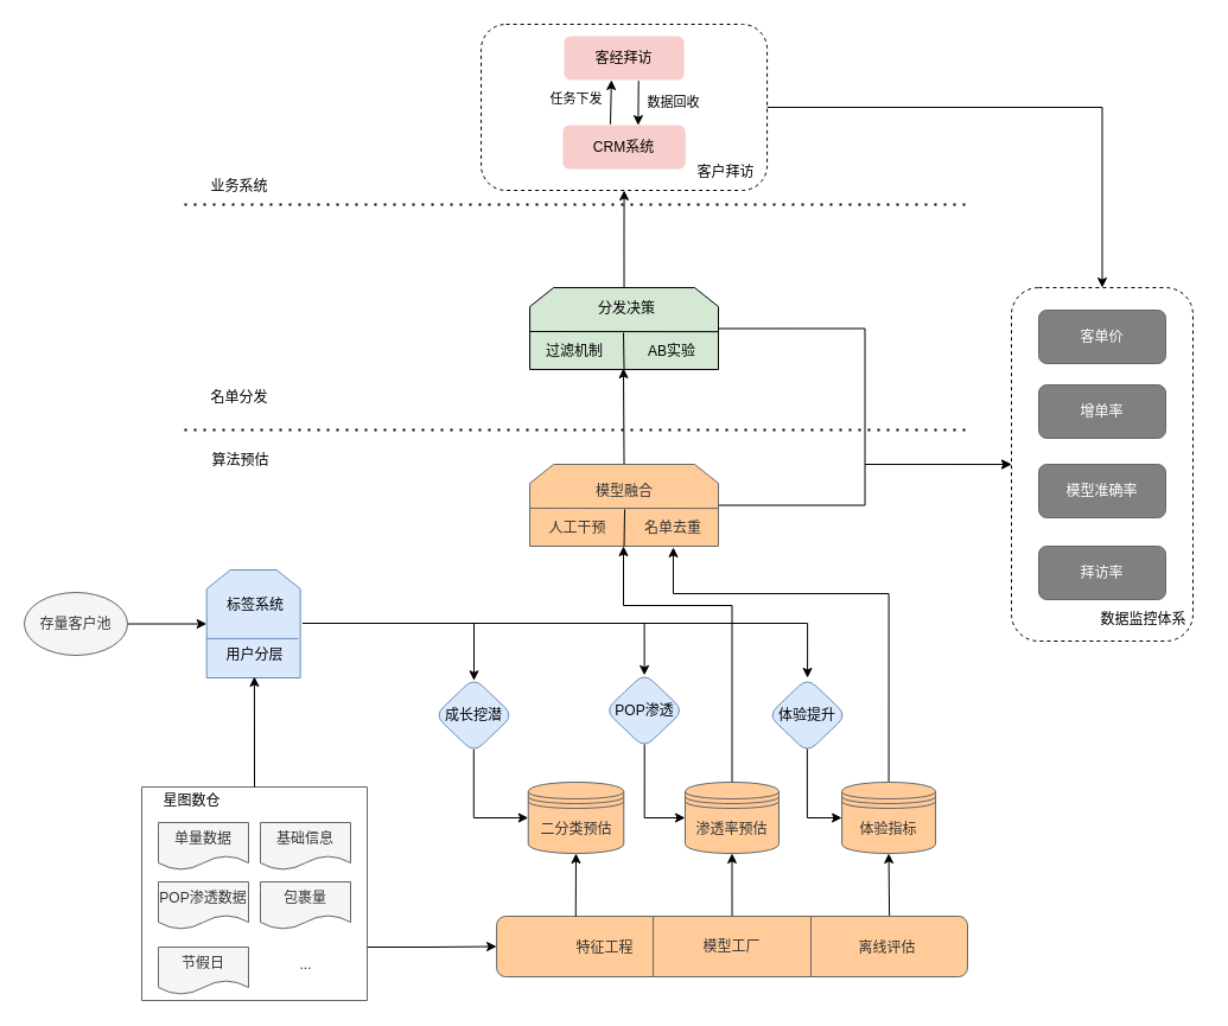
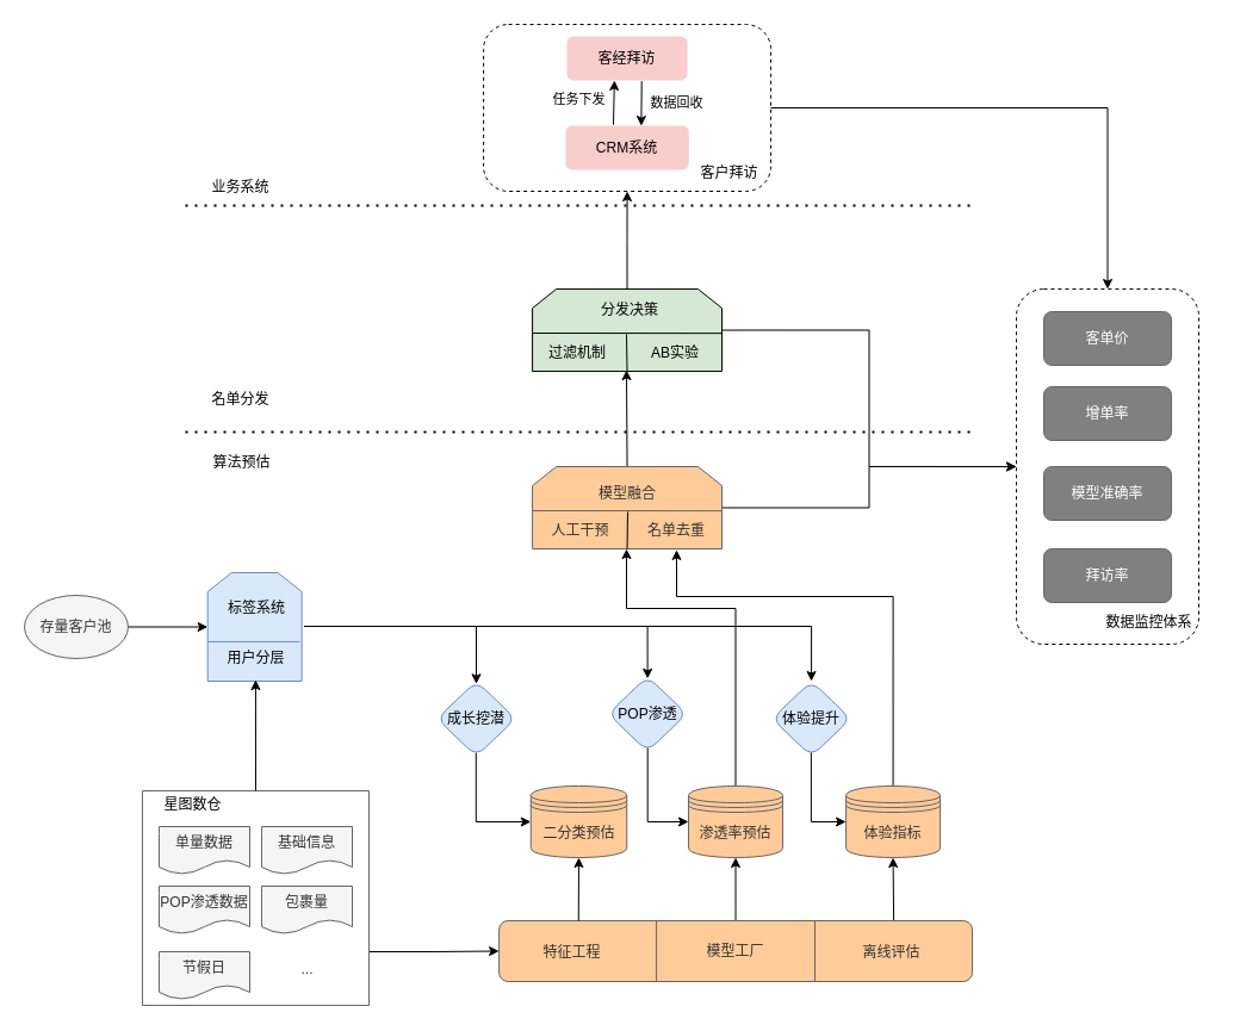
  <mxCell id="0" />
  <mxCell id="1" parent="0" />
  <mxCell id="2" value="" style="rounded=1;whiteSpace=wrap;html=1;dashed=1;strokeColor=default;fontColor=#FFFFFF;fillColor=none;" parent="1" vertex="1"><mxGeometry x="852" y="242.04" width="153" height="297.96" as="geometry" /></mxCell>
  <mxCell id="3" value="" style="rounded=1;whiteSpace=wrap;html=1;strokeColor=default;fillColor=none;dashed=1;" parent="1" vertex="1"><mxGeometry x="405.08" y="20" width="241" height="140" as="geometry" /></mxCell>
  <mxCell id="4" style="edgeStyle=orthogonalEdgeStyle;rounded=0;orthogonalLoop=1;jettySize=auto;html=1;exitX=1;exitY=0.75;exitDx=0;exitDy=0;entryX=0;entryY=0.5;entryDx=0;entryDy=0;strokeWidth=1;" parent="1" source="5" target="31" edge="1"><mxGeometry relative="1" as="geometry" /></mxCell>
  <mxCell id="5" value="" style="swimlane;startSize=0;rounded=1;arcSize=38;fillColor=#f5f5f5;fontColor=#333333;strokeColor=#666666;" parent="1" vertex="1"><mxGeometry x="119" y="663" width="190" height="180" as="geometry"><mxRectangle x="60" y="825" width="50" height="40" as="alternateBounds" /></mxGeometry></mxCell>
  <mxCell id="6" value="单量数据" style="shape=document;whiteSpace=wrap;html=1;boundedLbl=1;rounded=1;fillColor=#f5f5f5;fontColor=#333333;strokeColor=#666666;" parent="5" vertex="1"><mxGeometry x="14" y="30" width="76" height="40" as="geometry" /></mxCell>
  <mxCell id="7" value="基础信息" style="shape=document;whiteSpace=wrap;html=1;boundedLbl=1;rounded=1;fillColor=#f5f5f5;fontColor=#333333;strokeColor=#666666;" parent="5" vertex="1"><mxGeometry x="100" y="30" width="76" height="40" as="geometry" /></mxCell>
  <mxCell id="8" value="POP渗透数据" style="shape=document;whiteSpace=wrap;html=1;boundedLbl=1;rounded=1;fillColor=#f5f5f5;fontColor=#333333;strokeColor=#666666;" parent="5" vertex="1"><mxGeometry x="14" y="80" width="76" height="40" as="geometry" /></mxCell>
  <mxCell id="9" value="包裹量" style="shape=document;whiteSpace=wrap;html=1;boundedLbl=1;rounded=1;fillColor=#f5f5f5;fontColor=#333333;strokeColor=#666666;" parent="5" vertex="1"><mxGeometry x="100" y="80" width="76" height="40" as="geometry" /></mxCell>
  <mxCell id="10" value="节假日" style="shape=document;whiteSpace=wrap;html=1;boundedLbl=1;rounded=1;fillColor=#f5f5f5;fontColor=#333333;strokeColor=#666666;" parent="5" vertex="1"><mxGeometry x="14" y="135" width="76" height="40" as="geometry" /></mxCell>
  <mxCell id="11" value="..." style="text;html=1;align=center;verticalAlign=middle;resizable=0;points=[];autosize=1;strokeColor=none;fillColor=none;fontColor=#333333;" parent="5" vertex="1"><mxGeometry x="123" y="135" width="30" height="30" as="geometry" /></mxCell>
  <mxCell id="12" value="二分类预估" style="shape=datastore;whiteSpace=wrap;html=1;rounded=1;glass=0;sketch=0;strokeWidth=1;fillColor=#FFCC99;fontColor=#333333;strokeColor=#666666;" parent="1" vertex="1"><mxGeometry x="444.75" y="659" width="80.5" height="60" as="geometry" /></mxCell>
  <mxCell id="13" value="&lt;font&gt;客经拜访&lt;/font&gt;" style="rounded=1;whiteSpace=wrap;html=1;glass=0;sketch=0;strokeWidth=1;fillColor=#f8cecc;strokeColor=none;fontColor=#000000;" parent="1" vertex="1"><mxGeometry x="475.01" y="30" width="101.13" height="37" as="geometry" /></mxCell>
  <mxCell id="14" value="" style="shape=loopLimit;whiteSpace=wrap;html=1;rounded=0;sketch=0;size=20;fillColor=#dae8fc;strokeColor=#6c8ebf;" parent="1" vertex="1"><mxGeometry x="173.69" y="480" width="78.92" height="91" as="geometry" /></mxCell>
  <mxCell id="15" style="edgeStyle=orthogonalEdgeStyle;rounded=0;orthogonalLoop=1;jettySize=auto;html=1;exitX=1;exitY=1;exitDx=0;exitDy=0;entryX=0.5;entryY=0;entryDx=0;entryDy=0;" parent="1" source="18" target="51" edge="1"><mxGeometry relative="1" as="geometry"><Array as="points"><mxPoint x="680" y="525" /></Array></mxGeometry></mxCell>
  <mxCell id="16" style="edgeStyle=orthogonalEdgeStyle;rounded=0;orthogonalLoop=1;jettySize=auto;html=1;exitX=1;exitY=1;exitDx=0;exitDy=0;entryX=0.5;entryY=0.036;entryDx=0;entryDy=0;entryPerimeter=0;" parent="1" source="18" target="49" edge="1"><mxGeometry relative="1" as="geometry"><Array as="points"><mxPoint x="399" y="525" /></Array></mxGeometry></mxCell>
  <mxCell id="17" style="edgeStyle=orthogonalEdgeStyle;rounded=0;orthogonalLoop=1;jettySize=auto;html=1;exitX=1;exitY=1;exitDx=0;exitDy=0;entryX=0.501;entryY=0.029;entryDx=0;entryDy=0;entryPerimeter=0;" parent="1" source="18" target="47" edge="1"><mxGeometry relative="1" as="geometry"><Array as="points"><mxPoint x="543" y="525" /></Array></mxGeometry></mxCell>
  <mxCell id="18" value="标签系统" style="text;html=1;strokeColor=none;fillColor=none;align=center;verticalAlign=middle;whiteSpace=wrap;rounded=0;sketch=0;" parent="1" vertex="1"><mxGeometry x="174.61" y="495" width="80" height="30" as="geometry" /></mxCell>
  <mxCell id="19" value="" style="endArrow=none;html=1;rounded=0;exitX=-0.01;exitY=0.572;exitDx=0;exitDy=0;exitPerimeter=0;fillColor=#dae8fc;strokeColor=#6c8ebf;" parent="1" edge="1"><mxGeometry width="50" height="50" relative="1" as="geometry"><mxPoint x="173.4" y="537.9" as="sourcePoint" /><mxPoint x="250.9" y="537.9" as="targetPoint" /></mxGeometry></mxCell>
  <mxCell id="20" value="用户分层" style="text;html=1;align=center;verticalAlign=middle;resizable=0;points=[];autosize=1;strokeColor=none;fillColor=none;" parent="1" vertex="1"><mxGeometry x="179.11" y="537" width="70" height="30" as="geometry" /></mxCell>
  <mxCell id="21" value="" style="endArrow=classic;html=1;rounded=0;strokeWidth=1;exitX=0.5;exitY=0;exitDx=0;exitDy=0;" parent="1" source="5" edge="1"><mxGeometry width="50" height="50" relative="1" as="geometry"><mxPoint x="310.92" y="492" as="sourcePoint" /><mxPoint x="213.92" y="570" as="targetPoint" /></mxGeometry></mxCell>
  <mxCell id="22" value="" style="endArrow=none;dashed=1;html=1;dashPattern=1 3;strokeWidth=2;rounded=0;" parent="1" edge="1"><mxGeometry width="50" height="50" relative="1" as="geometry"><mxPoint x="155" y="362" as="sourcePoint" /><mxPoint x="815" y="362" as="targetPoint" /></mxGeometry></mxCell>
  <mxCell id="23" style="edgeStyle=orthogonalEdgeStyle;rounded=0;orthogonalLoop=1;jettySize=auto;html=1;exitX=0.5;exitY=0;exitDx=0;exitDy=0;" parent="1" source="25" edge="1"><mxGeometry relative="1" as="geometry"><mxPoint x="525" y="310" as="targetPoint" /></mxGeometry></mxCell>
  <mxCell id="24" style="edgeStyle=orthogonalEdgeStyle;rounded=0;orthogonalLoop=1;jettySize=auto;html=1;exitX=1;exitY=0.5;exitDx=0;exitDy=0;entryX=0;entryY=0.5;entryDx=0;entryDy=0;strokeColor=#000000;fontColor=#000000;" parent="1" source="25" target="2" edge="1"><mxGeometry relative="1" as="geometry" /></mxCell>
  <mxCell id="25" value="" style="shape=loopLimit;whiteSpace=wrap;html=1;rounded=0;sketch=0;size=20;container=0;fillColor=#FFCC99;fontColor=#333333;strokeColor=#666666;" parent="1" vertex="1"><mxGeometry x="446.08" y="391" width="158.92" height="69" as="geometry" /></mxCell>
  <mxCell id="26" value="" style="endArrow=none;html=1;rounded=0;entryX=0.999;entryY=0.538;entryDx=0;entryDy=0;exitX=0.003;exitY=0.536;exitDx=0;exitDy=0;exitPerimeter=0;entryPerimeter=0;fillColor=#f5f5f5;strokeColor=#666666;" parent="1" source="25" target="25" edge="1"><mxGeometry width="50" height="50" relative="1" as="geometry"><mxPoint x="446.08" y="430.087" as="sourcePoint" /><mxPoint x="566.92" y="429.221" as="targetPoint" /></mxGeometry></mxCell>
  <mxCell id="27" value="名单去重" style="text;html=1;strokeColor=none;fillColor=none;align=center;verticalAlign=middle;whiteSpace=wrap;rounded=0;sketch=0;container=0;fontColor=#333333;" parent="1" vertex="1"><mxGeometry x="537" y="429.997" width="60.0" height="30.923" as="geometry" /></mxCell>
  <mxCell id="28" value="模型融合" style="text;html=1;strokeColor=none;fillColor=none;align=center;verticalAlign=middle;whiteSpace=wrap;rounded=0;sketch=0;container=0;fontColor=#333333;" parent="1" vertex="1"><mxGeometry x="471" y="398.04" width="110" height="30.92" as="geometry" /></mxCell>
  <mxCell id="29" value="人工干预" style="text;html=1;align=center;verticalAlign=middle;resizable=0;points=[];autosize=1;strokeColor=none;fillColor=none;container=0;fontColor=#333333;" parent="1" vertex="1"><mxGeometry x="450.58" y="429.997" width="70" height="30" as="geometry" /></mxCell>
  <mxCell id="30" style="edgeStyle=orthogonalEdgeStyle;rounded=0;orthogonalLoop=1;jettySize=auto;html=1;exitX=0.5;exitY=0;exitDx=0;exitDy=0;entryX=0.5;entryY=1;entryDx=0;entryDy=0;" parent="1" source="31" target="45" edge="1"><mxGeometry relative="1" as="geometry" /></mxCell>
  <mxCell id="31" value="模型工厂" style="shape=process;whiteSpace=wrap;html=1;backgroundOutline=1;rounded=1;glass=0;sketch=0;strokeWidth=1;size=0.333;fillColor=#FFCC99;fontColor=#333333;strokeColor=#666666;" parent="1" vertex="1"><mxGeometry x="418.08" y="772" width="396.92" height="51" as="geometry" /></mxCell>
- <mxCell id="32" value="特征工程" style="text;html=1;align=center;verticalAlign=middle;resizable=0;points=[];autosize=1;strokeColor=none;fillColor=none;fontColor=#333333;" parent="1" vertex="1"><mxGeometry x="474" y="784" width="70" height="30" as="geometry" /></mxCell>
+ <mxCell id="32" value="特征工程" style="text;html=1;align=center;verticalAlign=middle;resizable=0;points=[];autosize=1;strokeColor=none;fillColor=none;fontColor=#333333;" parent="1" vertex="1"><mxGeometry x="444" y="784" width="70" height="30" as="geometry" /></mxCell>
  <mxCell id="33" value="离线评估" style="text;html=1;align=center;verticalAlign=middle;resizable=0;points=[];autosize=1;strokeColor=none;fillColor=none;fontColor=#333333;" parent="1" vertex="1"><mxGeometry x="712.08" y="784" width="70" height="30" as="geometry" /></mxCell>
  <mxCell id="34" value="算法预估" style="text;html=1;align=center;verticalAlign=middle;resizable=0;points=[];autosize=1;strokeColor=none;fillColor=none;" parent="1" vertex="1"><mxGeometry x="167" y="372.5" width="70" height="30" as="geometry" /></mxCell>
  <mxCell id="35" value="名单分发" style="text;html=1;align=center;verticalAlign=middle;resizable=0;points=[];autosize=1;strokeColor=none;fillColor=none;" parent="1" vertex="1"><mxGeometry x="166" y="320" width="70" height="30" as="geometry" /></mxCell>
  <mxCell id="36" value="星图数仓" style="text;html=1;align=center;verticalAlign=middle;resizable=0;points=[];autosize=1;strokeColor=none;fillColor=none;" parent="1" vertex="1"><mxGeometry x="126" y="660" width="70" height="30" as="geometry" /></mxCell>
  <mxCell id="37" value="" style="endArrow=none;dashed=1;html=1;dashPattern=1 3;strokeWidth=2;rounded=0;" parent="1" edge="1"><mxGeometry width="50" height="50" relative="1" as="geometry"><mxPoint x="155" y="172" as="sourcePoint" /><mxPoint x="815" y="172" as="targetPoint" /></mxGeometry></mxCell>
  <mxCell id="38" value="业务系统" style="text;html=1;align=center;verticalAlign=middle;resizable=0;points=[];autosize=1;strokeColor=none;fillColor=none;" parent="1" vertex="1"><mxGeometry x="166" y="142" width="70" height="30" as="geometry" /></mxCell>
  <mxCell id="39" value="CRM系统" style="rounded=1;whiteSpace=wrap;html=1;glass=0;sketch=0;strokeWidth=1;fillColor=#f8cecc;strokeColor=none;" parent="1" vertex="1"><mxGeometry x="473.87" y="105" width="103.42" height="37" as="geometry" /></mxCell>
  <mxCell id="40" style="edgeStyle=orthogonalEdgeStyle;rounded=0;orthogonalLoop=1;jettySize=auto;html=1;exitX=1;exitY=0.5;exitDx=0;exitDy=0;entryX=0;entryY=0.5;entryDx=0;entryDy=0;" parent="1" source="41" target="14" edge="1"><mxGeometry relative="1" as="geometry" /></mxCell>
  <mxCell id="41" value="存量客户池" style="ellipse;whiteSpace=wrap;html=1;fillColor=#f5f5f5;fontColor=#333333;strokeColor=#666666;" parent="1" vertex="1"><mxGeometry x="20" y="499" width="87" height="53" as="geometry" /></mxCell>
  <mxCell id="42" style="edgeStyle=orthogonalEdgeStyle;rounded=0;orthogonalLoop=1;jettySize=auto;html=1;exitX=0.5;exitY=0;exitDx=0;exitDy=0;entryX=0.5;entryY=1;entryDx=0;entryDy=0;" parent="1" source="43" target="27" edge="1"><mxGeometry relative="1" as="geometry"><Array as="points"><mxPoint x="749" y="500" /><mxPoint x="567" y="500" /></Array></mxGeometry></mxCell>
  <mxCell id="43" value="体验指标" style="shape=datastore;whiteSpace=wrap;html=1;rounded=1;glass=0;sketch=0;strokeWidth=1;fillColor=#FFCC99;fontColor=#333333;strokeColor=#666666;" parent="1" vertex="1"><mxGeometry x="709.08" y="659" width="79" height="60" as="geometry" /></mxCell>
  <mxCell id="44" style="edgeStyle=orthogonalEdgeStyle;rounded=0;orthogonalLoop=1;jettySize=auto;html=1;exitX=0.5;exitY=0;exitDx=0;exitDy=0;" parent="1" source="45" edge="1"><mxGeometry relative="1" as="geometry"><mxPoint x="525" y="460" as="targetPoint" /><Array as="points"><mxPoint x="616" y="510" /><mxPoint x="525" y="510" /><mxPoint x="525" y="460" /></Array></mxGeometry></mxCell>
  <mxCell id="45" value="渗透率预估" style="shape=datastore;whiteSpace=wrap;html=1;rounded=1;glass=0;sketch=0;strokeWidth=1;fillColor=#FFCC99;fontColor=#333333;strokeColor=#666666;" parent="1" vertex="1"><mxGeometry x="577" y="659" width="79" height="60" as="geometry" /></mxCell>
  <mxCell id="46" style="edgeStyle=orthogonalEdgeStyle;rounded=0;orthogonalLoop=1;jettySize=auto;html=1;exitX=0.502;exitY=0.951;exitDx=0;exitDy=0;entryX=0;entryY=0.5;entryDx=0;entryDy=0;exitPerimeter=0;" parent="1" source="47" target="45" edge="1"><mxGeometry relative="1" as="geometry"><Array as="points"><mxPoint x="543" y="689" /></Array></mxGeometry></mxCell>
  <mxCell id="47" value="POP渗透" style="rhombus;whiteSpace=wrap;html=1;rounded=1;fillColor=#dae8fc;strokeColor=#6c8ebf;" parent="1" vertex="1"><mxGeometry x="509.58" y="567" width="66" height="63" as="geometry" /></mxCell>
  <mxCell id="48" style="edgeStyle=orthogonalEdgeStyle;rounded=0;orthogonalLoop=1;jettySize=auto;html=1;exitX=0.497;exitY=0.954;exitDx=0;exitDy=0;entryX=0;entryY=0.5;entryDx=0;entryDy=0;exitPerimeter=0;" parent="1" source="49" target="12" edge="1"><mxGeometry relative="1" as="geometry"><Array as="points"><mxPoint x="399" y="689" /></Array></mxGeometry></mxCell>
  <mxCell id="49" value="成长挖潜" style="rhombus;whiteSpace=wrap;html=1;rounded=1;fillColor=#dae8fc;strokeColor=#6c8ebf;" parent="1" vertex="1"><mxGeometry x="366" y="571" width="66" height="63" as="geometry" /></mxCell>
  <mxCell id="50" style="edgeStyle=orthogonalEdgeStyle;rounded=0;orthogonalLoop=1;jettySize=auto;html=1;exitX=0.497;exitY=0.946;exitDx=0;exitDy=0;entryX=0;entryY=0.5;entryDx=0;entryDy=0;exitPerimeter=0;" parent="1" source="51" target="43" edge="1"><mxGeometry relative="1" as="geometry" /></mxCell>
  <mxCell id="51" value="体验提升" style="rhombus;whiteSpace=wrap;html=1;rounded=1;fillColor=#dae8fc;strokeColor=#6c8ebf;" parent="1" vertex="1"><mxGeometry x="647.08" y="571" width="66" height="63" as="geometry" /></mxCell>
  <mxCell id="52" value="" style="endArrow=classic;html=1;rounded=0;entryX=0.5;entryY=1;entryDx=0;entryDy=0;exitX=0.168;exitY=-0.001;exitDx=0;exitDy=0;exitPerimeter=0;" parent="1" source="31" target="12" edge="1"><mxGeometry width="50" height="50" relative="1" as="geometry"><mxPoint x="465" y="770" as="sourcePoint" /><mxPoint x="515" y="720" as="targetPoint" /></mxGeometry></mxCell>
  <mxCell id="53" value="" style="endArrow=classic;html=1;rounded=0;entryX=0.5;entryY=1;entryDx=0;entryDy=0;exitX=0.834;exitY=-0.01;exitDx=0;exitDy=0;exitPerimeter=0;" parent="1" source="31" target="43" edge="1"><mxGeometry width="50" height="50" relative="1" as="geometry"><mxPoint x="725" y="770" as="sourcePoint" /><mxPoint x="775" y="720" as="targetPoint" /></mxGeometry></mxCell>
  <mxCell id="54" value="" style="endArrow=none;html=1;rounded=0;exitX=0.5;exitY=1;exitDx=0;exitDy=0;entryX=0.5;entryY=1;entryDx=0;entryDy=0;" parent="1" source="25" target="28" edge="1"><mxGeometry width="50" height="50" relative="1" as="geometry"><mxPoint x="515" y="480" as="sourcePoint" /><mxPoint x="525" y="430" as="targetPoint" /></mxGeometry></mxCell>
  <mxCell id="55" style="edgeStyle=orthogonalEdgeStyle;rounded=0;orthogonalLoop=1;jettySize=auto;html=1;exitX=0.5;exitY=0;exitDx=0;exitDy=0;entryX=0.5;entryY=1;entryDx=0;entryDy=0;strokeColor=#000000;fontColor=#000000;" parent="1" source="57" target="3" edge="1"><mxGeometry relative="1" as="geometry"><mxPoint x="645.75" y="160" as="targetPoint" /></mxGeometry></mxCell>
  <mxCell id="56" style="edgeStyle=orthogonalEdgeStyle;rounded=0;orthogonalLoop=1;jettySize=auto;html=1;exitX=1;exitY=0.5;exitDx=0;exitDy=0;entryX=0;entryY=0.5;entryDx=0;entryDy=0;strokeColor=#000000;fontColor=#000000;" parent="1" source="57" target="2" edge="1"><mxGeometry relative="1" as="geometry" /></mxCell>
  <mxCell id="57" value="" style="shape=loopLimit;whiteSpace=wrap;html=1;rounded=0;sketch=0;size=20;container=0;fillColor=#d5e8d4;strokeColor=#000000;" parent="1" vertex="1"><mxGeometry x="446.08" y="242.04" width="158.92" height="69" as="geometry" /></mxCell>
  <mxCell id="58" value="" style="endArrow=none;html=1;rounded=0;entryX=0.999;entryY=0.538;entryDx=0;entryDy=0;exitX=0.003;exitY=0.536;exitDx=0;exitDy=0;exitPerimeter=0;entryPerimeter=0;fillColor=#d5e8d4;strokeColor=#000000;" parent="1" source="57" target="57" edge="1"><mxGeometry width="50" height="50" relative="1" as="geometry"><mxPoint x="446.08" y="281.127" as="sourcePoint" /><mxPoint x="566.92" y="280.261" as="targetPoint" /></mxGeometry></mxCell>
  <mxCell id="59" value="AB实验" style="text;html=1;strokeColor=none;fillColor=#d5e8d4;align=center;verticalAlign=middle;whiteSpace=wrap;rounded=0;sketch=0;container=0;" parent="1" vertex="1"><mxGeometry x="536" y="286" width="60" height="20" as="geometry" /></mxCell>
  <mxCell id="60" value="分发决策" style="text;html=1;strokeColor=none;fillColor=#d5e8d4;align=center;verticalAlign=middle;whiteSpace=wrap;rounded=0;sketch=0;container=0;" parent="1" vertex="1"><mxGeometry x="471" y="249.08" width="114" height="20.92" as="geometry" /></mxCell>
  <mxCell id="61" value="" style="endArrow=none;html=1;rounded=0;exitX=0.5;exitY=1;exitDx=0;exitDy=0;fillColor=#d5e8d4;strokeColor=#000000;" parent="1" source="57" edge="1"><mxGeometry width="50" height="50" relative="1" as="geometry"><mxPoint x="515" y="331.04" as="sourcePoint" /><mxPoint x="525" y="280" as="targetPoint" /></mxGeometry></mxCell>
  <mxCell id="62" value="过滤机制" style="text;html=1;strokeColor=none;fillColor=#d5e8d4;align=center;verticalAlign=middle;whiteSpace=wrap;rounded=0;sketch=0;container=0;" parent="1" vertex="1"><mxGeometry x="454" y="286" width="60" height="20" as="geometry" /></mxCell>
  <mxCell id="63" value="客户拜访" style="text;html=1;align=center;verticalAlign=middle;resizable=0;points=[];autosize=1;strokeColor=none;fillColor=none;fontColor=#000000;" parent="1" vertex="1"><mxGeometry x="575.58" y="130" width="70" height="30" as="geometry" /></mxCell>
  <mxCell id="64" style="edgeStyle=orthogonalEdgeStyle;rounded=0;orthogonalLoop=1;jettySize=auto;html=1;exitX=1;exitY=0.5;exitDx=0;exitDy=0;entryX=0.5;entryY=0;entryDx=0;entryDy=0;strokeColor=#000000;fontColor=#000000;" parent="1" source="3" target="2" edge="1"><mxGeometry relative="1" as="geometry"><mxPoint x="766.25" y="90" as="sourcePoint" /></mxGeometry></mxCell>
  <mxCell id="65" value="增单率" style="rounded=1;whiteSpace=wrap;html=1;fillColor=#808080;fontColor=#FFFFFF;strokeColor=#666666;" parent="1" vertex="1"><mxGeometry x="875" y="324" width="107" height="45" as="geometry" /></mxCell>
  <mxCell id="66" value="客单价" style="rounded=1;whiteSpace=wrap;html=1;fillColor=#808080;fontColor=#FFFFFF;strokeColor=#666666;" parent="1" vertex="1"><mxGeometry x="875" y="261" width="107" height="45" as="geometry" /></mxCell>
  <mxCell id="67" value="模型准确率" style="rounded=1;whiteSpace=wrap;html=1;fillColor=#808080;fontColor=#FFFFFF;strokeColor=#666666;" parent="1" vertex="1"><mxGeometry x="875" y="391" width="107" height="45" as="geometry" /></mxCell>
  <mxCell id="68" value="数据监控体系" style="text;html=1;align=center;verticalAlign=middle;resizable=0;points=[];autosize=1;strokeColor=none;fillColor=none;fontColor=#000000;" parent="1" vertex="1"><mxGeometry x="913" y="507" width="100" height="30" as="geometry" /></mxCell>
  <mxCell id="69" value="拜访率" style="rounded=1;whiteSpace=wrap;html=1;fillColor=#808080;fontColor=#FFFFFF;strokeColor=#666666;" parent="1" vertex="1"><mxGeometry x="875" y="460" width="107" height="45" as="geometry" /></mxCell>
  <mxCell id="70" value="" style="endArrow=classic;html=1;rounded=0;entryX=0.394;entryY=0.999;entryDx=0;entryDy=0;exitX=0.388;exitY=-0.022;exitDx=0;exitDy=0;entryPerimeter=0;exitPerimeter=0;" parent="1" source="39" target="13" edge="1"><mxGeometry width="50" height="50" relative="1" as="geometry"><mxPoint x="515" y="120" as="sourcePoint" /><mxPoint x="565" y="70" as="targetPoint" /></mxGeometry></mxCell>
  <mxCell id="71" value="任务下发" style="edgeLabel;html=1;align=center;verticalAlign=middle;resizable=0;points=[];" parent="70" vertex="1" connectable="0"><mxGeometry x="0.48" relative="1" as="geometry"><mxPoint x="-30" y="6" as="offset" /></mxGeometry></mxCell>
  <mxCell id="72" value="" style="endArrow=classic;html=1;rounded=0;entryX=0.614;entryY=0.004;entryDx=0;entryDy=0;exitX=0.62;exitY=1.017;exitDx=0;exitDy=0;exitPerimeter=0;entryPerimeter=0;" parent="1" source="13" target="39" edge="1"><mxGeometry width="50" height="50" relative="1" as="geometry"><mxPoint x="515" y="120" as="sourcePoint" /><mxPoint x="565" y="70" as="targetPoint" /></mxGeometry></mxCell>
  <mxCell id="73" value="数据回收" style="edgeLabel;html=1;align=center;verticalAlign=middle;resizable=0;points=[];" parent="72" vertex="1" connectable="0"><mxGeometry x="0.055" y="1" relative="1" as="geometry"><mxPoint x="28" y="-2" as="offset" /></mxGeometry></mxCell>
